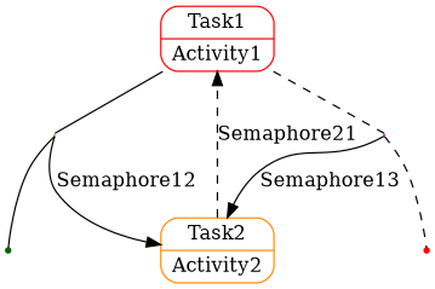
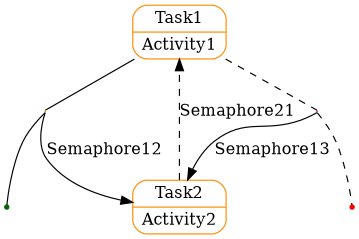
  digraph {
    node [shape=point color=red]
    edge [arrowhead=none color=black splines=polyline style=solid]
-   n1 [fillcolor=white label="{Task1|Activity1}" shape=record style="rounded,filled"]
+   n1 [fillcolor=white label="{Task1|Activity1}" shape=record style="rounded,filled" color=darkorange]
    Dummy0 [height=0.01 width=0.01 color=darkorange]
    Dummy2 [height=0.01 width=0.01 color=deeppink]
    n4 [fillcolor=white label="{Task2|Activity2}" shape=record style="rounded,filled" color=darkorange]
    Dummy1 [color=darkgreen]
    Dummy3
    n1 -> Dummy0
    n1 -> Dummy2 [style=dashed]
    Dummy0 -> n4 [label=Semaphore12 arrowhead=""]
    Dummy0 -> Dummy1 [color=""]
    Dummy2 -> n4 [label=Semaphore13 arrowhead=""]
    Dummy2 -> Dummy3 [style=dashed color=""]
    n4 -> n1 [label=Semaphore21 style=dashed arrowhead=""]
  }
